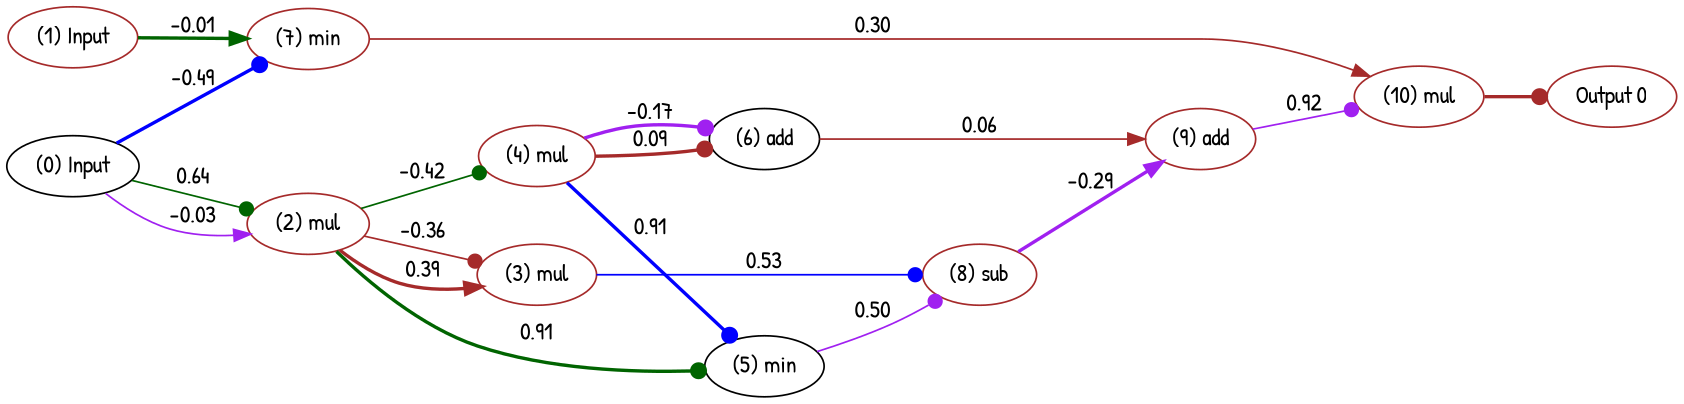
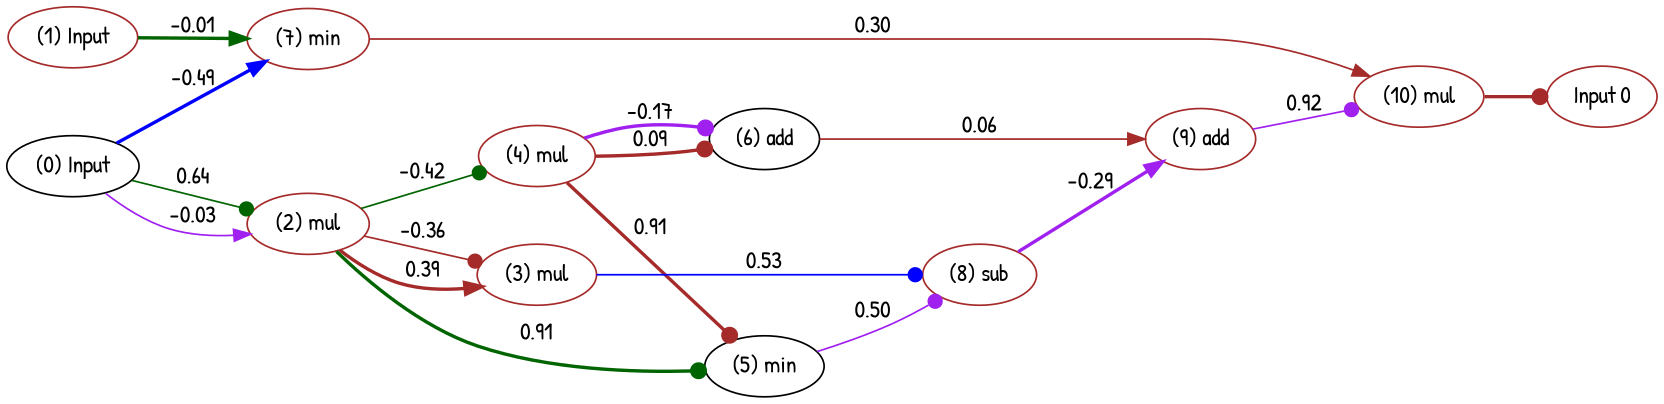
  digraph {
    fontname="Patrick Hand"
    rankdir=LR
    node [color=brown fontcolor=black fontname="Patrick Hand" labelfontcolor=black]
    edge [arrowhead=dot bold=true color=brown fontcolor=black fontname="Patrick Hand" labelfontcolor=black style=solid]
    n1 [color=black label="(0) Input"]
    n2 [label="(1) Input"]
-   n3 [label="Output 0"]
+   n3 [label="Input 0"]
    n4 [label="(2) mul"]
    n5 [label="(7) min"]
    n6 [label="(4) mul"]
    n7 [label="(3) mul"]
    n8 [color=black label="(5) min"]
    n9 [color=black label="(6) add"]
    n10 [label="(10) mul"]
    n11 [label="(8) sub"]
    n12 [label="(9) add"]
    subgraph sub_1 {
      rank=source
      n1
      n2
    }
    subgraph sub_2 {
      rank=max
      n3
    }
    n1 -> n4 [arrowhead=normal color=purple label=-0.03]
    n1 -> n4 [color=darkgreen label=0.64]
-   n1 -> n5 [color=blue label=-0.49 style=bold]
+   n1 -> n5 [arrowhead=normal color=blue label=-0.49 style=bold]
    n2 -> n5 [arrowhead=normal color=darkgreen label=-0.01 style=bold]
    n4 -> n6 [color=darkgreen label=-0.42]
    n4 -> n7 [arrowhead=normal label=0.39 style=bold]
    n4 -> n7 [label=-0.36]
    n4 -> n8 [color=darkgreen label=0.91 style=bold]
    n5 -> n10 [arrowhead=normal label=0.30]
-   n6 -> n8 [color=blue label=0.91 style=bold]
+   n6 -> n8 [label=0.91 style=bold]
    n6 -> n9 [label=0.09 style=bold]
    n6 -> n9 [color=purple label=-0.17 style=bold]
    n7 -> n11 [color=blue label=0.53]
    n8 -> n11 [color=purple label=0.50]
    n9 -> n12 [arrowhead=normal label=0.06]
    n10 -> n3 [style=bold]
    n11 -> n12 [arrowhead=normal color=purple label=-0.29 style=bold]
    n12 -> n10 [color=purple label=0.92]
  }
